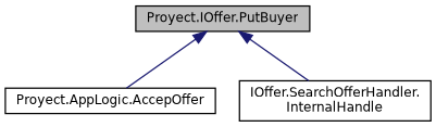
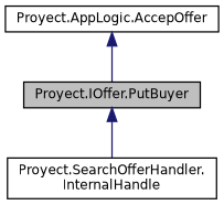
  digraph {
    rankdir=TB
    node [color=black fillcolor=white fontname=Helvetica fontsize=10 shape=record style=filled]
    edge [color=midnightblue dir=back fontname=Helvetica fontsize=10 labelfontname=Helvetica labelfontsize=10 style=solid]
    n1 [fillcolor=grey75 fontcolor=black height=0.2 label="Proyect.IOffer.PutBuyer" width=0.4]
    n2 [height=0.2 label="Proyect.AppLogic.AccepOffer" width=0.4]
-   n3 [height=0.2 label="IOffer.SearchOfferHandler.\lInternalHandle" width=0.4]
-   n1 -> n2
+   n3 [height=0.2 label="Proyect.SearchOfferHandler.\lInternalHandle" width=0.4]
+   n2 -> n1
    n1 -> n3
  }
